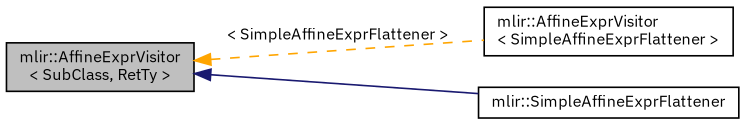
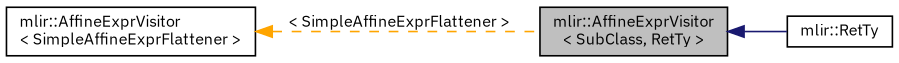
  digraph {
    fontname="IBM Plex Sans"
    rankdir=LR
    node [color=black fontname="IBM Plex Sans" fontsize=10 shape=record]
    edge [dir=back fontname="IBM Plex Sans" fontsize=10 labelfontname=Helvetica labelfontsize=10]
    n1 [fillcolor=grey75 fontcolor=black height=0.2 label="mlir::AffineExprVisitor\l\< SubClass, RetTy \>" style=filled width=0.4]
    n2 [height=0.2 label="mlir::AffineExprVisitor\l\< SimpleAffineExprFlattener \>" width=0.4]
-   n3 [height=0.2 label="mlir::SimpleAffineExprFlattener" width=0.4]
-   n1 -> n2 [color=orange label=" \< SimpleAffineExprFlattener \>" style=dashed]
+   n3 [height=0.2 label="mlir::RetTy" width=0.4]
+   n2 -> n1 [color=orange label=" \< SimpleAffineExprFlattener \>" style=dashed]
    n1 -> n3 [color=midnightblue style=solid]
  }
